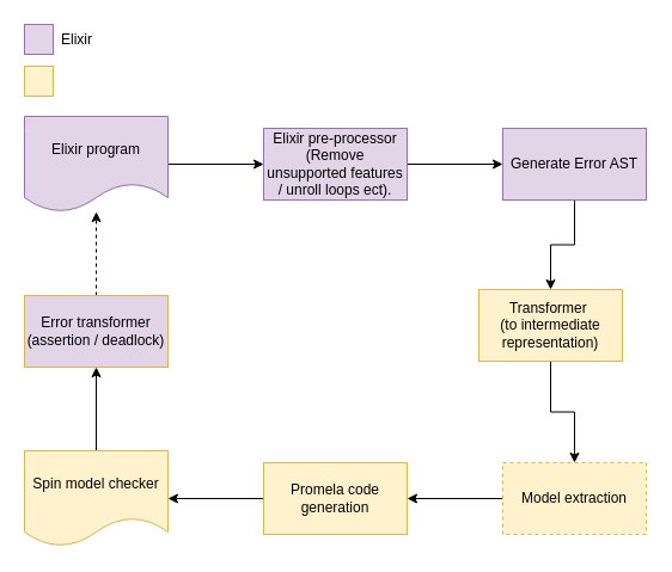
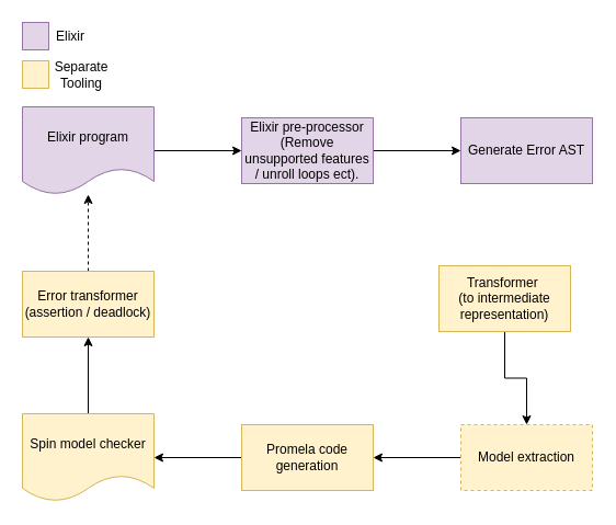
  <mxCell id="0" />
  <mxCell id="1" parent="0" />
  <mxCell id="2" value="" style="edgeStyle=orthogonalEdgeStyle;rounded=0;orthogonalLoop=1;jettySize=auto;html=1;" parent="1" source="4" target="6" edge="1"><mxGeometry relative="1" as="geometry" /></mxCell>
  <mxCell id="3" value="" style="edgeStyle=orthogonalEdgeStyle;rounded=0;orthogonalLoop=1;jettySize=auto;html=1;startArrow=classic;startFill=1;endArrow=none;endFill=0;" parent="1" source="4" target="15" edge="1"><mxGeometry relative="1" as="geometry" /></mxCell>
  <mxCell id="4" value="Elixir pre-processor&lt;br&gt;(Remove unsupported features / unroll loops ect)." style="whiteSpace=wrap;html=1;fillColor=#e1d5e7;strokeColor=#9673a6;" parent="1" vertex="1"><mxGeometry x="220" y="107" width="120" height="60" as="geometry" /></mxCell>
- <mxCell id="5" value="" style="edgeStyle=orthogonalEdgeStyle;rounded=0;orthogonalLoop=1;jettySize=auto;html=1;" parent="1" source="6" target="8" edge="1"><mxGeometry relative="1" as="geometry" /></mxCell>
  <mxCell id="6" value="Generate Error AST" style="whiteSpace=wrap;html=1;fillColor=#e1d5e7;strokeColor=#9673a6;" parent="1" vertex="1"><mxGeometry x="420" y="107" width="120" height="60" as="geometry" /></mxCell>
  <mxCell id="7" value="" style="edgeStyle=orthogonalEdgeStyle;rounded=0;orthogonalLoop=1;jettySize=auto;html=1;" parent="1" source="8" target="10" edge="1"><mxGeometry relative="1" as="geometry" /></mxCell>
  <mxCell id="8" value="Transformer&amp;nbsp;&lt;br&gt;(to intermediate representation)" style="whiteSpace=wrap;html=1;fillColor=#fff2cc;strokeColor=#d6b656;" parent="1" vertex="1"><mxGeometry x="400" y="242" width="120" height="60" as="geometry" /></mxCell>
  <mxCell id="9" value="" style="edgeStyle=orthogonalEdgeStyle;rounded=0;orthogonalLoop=1;jettySize=auto;html=1;" parent="1" source="10" target="12" edge="1"><mxGeometry relative="1" as="geometry" /></mxCell>
  <mxCell id="10" value="Model extraction" style="whiteSpace=wrap;html=1;fillColor=#fff2cc;strokeColor=#d6b656;dashed=1;" parent="1" vertex="1"><mxGeometry x="420" y="387" width="120" height="60" as="geometry" /></mxCell>
  <mxCell id="11" value="" style="edgeStyle=orthogonalEdgeStyle;rounded=0;orthogonalLoop=1;jettySize=auto;html=1;" parent="1" source="12" target="14" edge="1"><mxGeometry relative="1" as="geometry" /></mxCell>
  <mxCell id="12" value="Promela code&lt;br&gt;generation" style="whiteSpace=wrap;html=1;fillColor=#fff2cc;strokeColor=#d6b656;" parent="1" vertex="1"><mxGeometry x="220" y="387" width="120" height="60" as="geometry" /></mxCell>
  <mxCell id="13" value="" style="edgeStyle=orthogonalEdgeStyle;rounded=0;orthogonalLoop=1;jettySize=auto;html=1;" parent="1" source="14" target="17" edge="1"><mxGeometry relative="1" as="geometry" /></mxCell>
  <mxCell id="14" value="Spin model checker" style="shape=document;whiteSpace=wrap;html=1;boundedLbl=1;fillColor=#fff2cc;strokeColor=#d6b656;" parent="1" vertex="1"><mxGeometry x="20" y="377" width="120" height="80" as="geometry" /></mxCell>
  <mxCell id="15" value="Elixir program" style="shape=document;whiteSpace=wrap;html=1;boundedLbl=1;fillColor=#e1d5e7;strokeColor=#9673a6;" parent="1" vertex="1"><mxGeometry x="20" y="97" width="120" height="80" as="geometry" /></mxCell>
  <mxCell id="16" style="edgeStyle=orthogonalEdgeStyle;rounded=0;orthogonalLoop=1;jettySize=auto;html=1;dashed=1;" parent="1" source="17" target="15" edge="1"><mxGeometry relative="1" as="geometry" /></mxCell>
- <mxCell id="17" value="Error transformer&lt;br&gt;(assertion / deadlock)" style="whiteSpace=wrap;html=1;fillColor=#e1d5e7;strokeColor=#d6b656;" parent="1" vertex="1"><mxGeometry x="20" y="247" width="120" height="60" as="geometry" /></mxCell>
+ <mxCell id="17" value="Error transformer&lt;br&gt;(assertion / deadlock)" style="whiteSpace=wrap;html=1;fillColor=#fff2cc;strokeColor=#d6b656;" parent="1" vertex="1"><mxGeometry x="20" y="247" width="120" height="60" as="geometry" /></mxCell>
  <mxCell id="18" value="" style="whiteSpace=wrap;html=1;fillColor=#e1d5e7;strokeColor=#9673a6;" vertex="1" parent="1"><mxGeometry x="20" y="20" width="24" height="25" as="geometry" /></mxCell>
  <mxCell id="19" value="" style="whiteSpace=wrap;html=1;fillColor=#fff2cc;strokeColor=#d6b656;" vertex="1" parent="1"><mxGeometry x="20" y="55" width="24" height="25" as="geometry" /></mxCell>
  <mxCell id="20" value="Elixir" style="text;html=1;strokeColor=none;fillColor=none;align=center;verticalAlign=middle;whiteSpace=wrap;rounded=0;" vertex="1" parent="1"><mxGeometry x="34" y="20" width="60" height="25" as="geometry" /></mxCell>
+ <mxCell id="21" value="Separate&lt;br&gt;Tooling" style="text;html=1;strokeColor=none;fillColor=none;align=center;verticalAlign=middle;whiteSpace=wrap;rounded=0;" vertex="1" parent="1"><mxGeometry x="44" y="55" width="60" height="25" as="geometry" /></mxCell>
